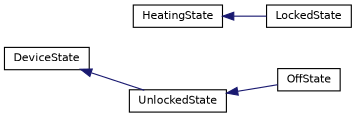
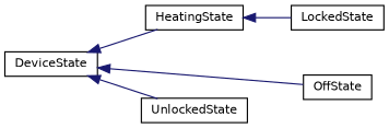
  digraph {
    rankdir=LR
    node [color=black fillcolor=white fontname=Helvetica fontsize=10 shape=record style=filled]
    edge [color=midnightblue dir=back fontname=Helvetica fontsize=10 labelfontname=Helvetica labelfontsize=10 style=solid]
    n1 [height=0.2 label=DeviceState width=0.4]
    n2 [height=0.2 label=HeatingState width=0.4]
    n3 [height=0.2 label=OffState width=0.4]
    n4 [height=0.2 label=UnlockedState width=0.4]
    n5 [height=0.2 label=LockedState width=0.4]
-   n4 -> n3
+   n1 -> n2
+   n1 -> n3
    n1 -> n4
    n2 -> n5
  }
